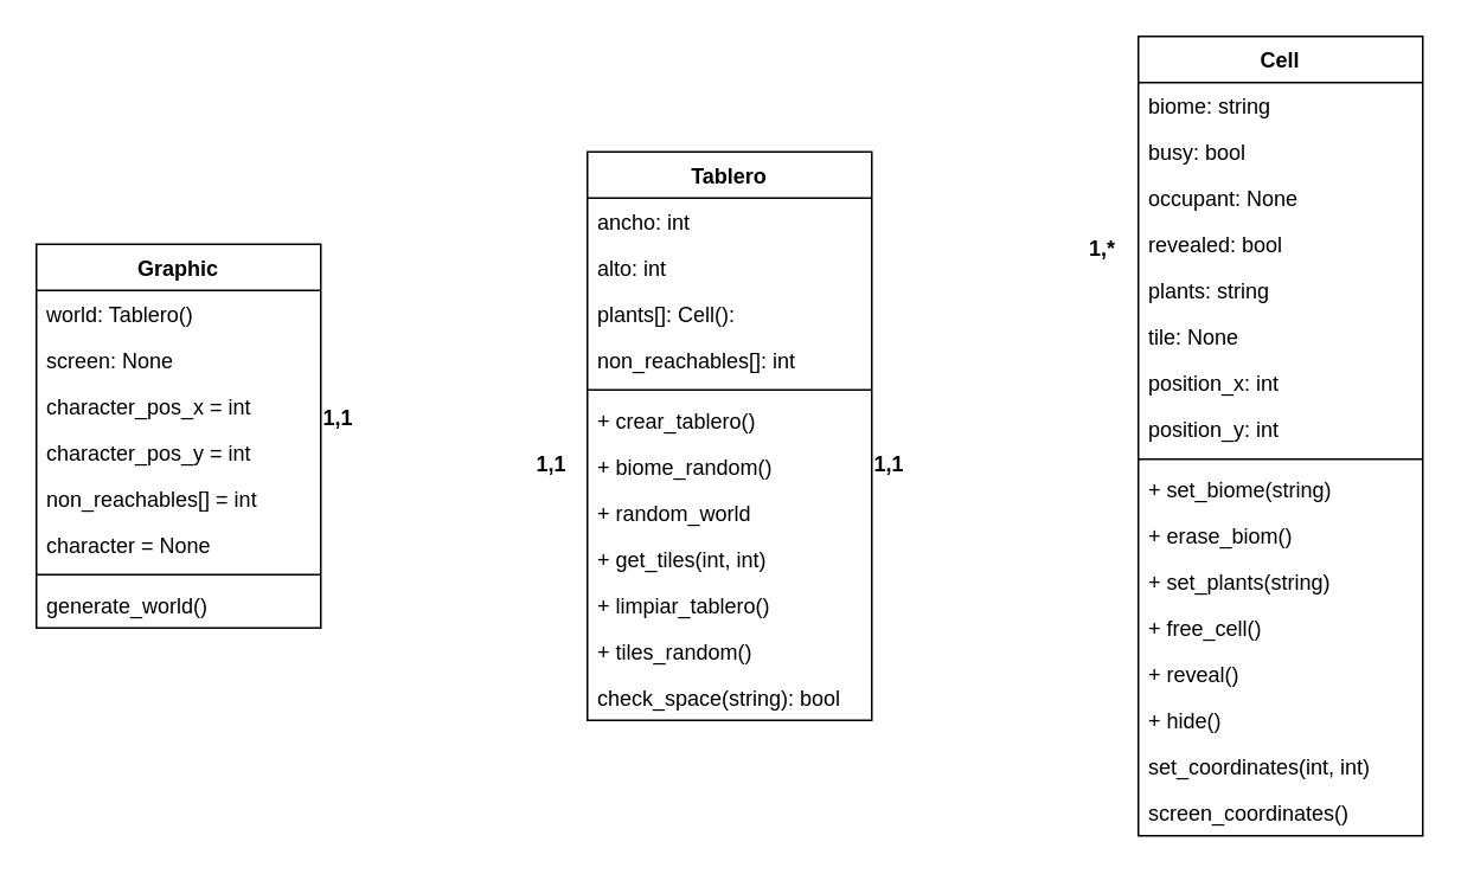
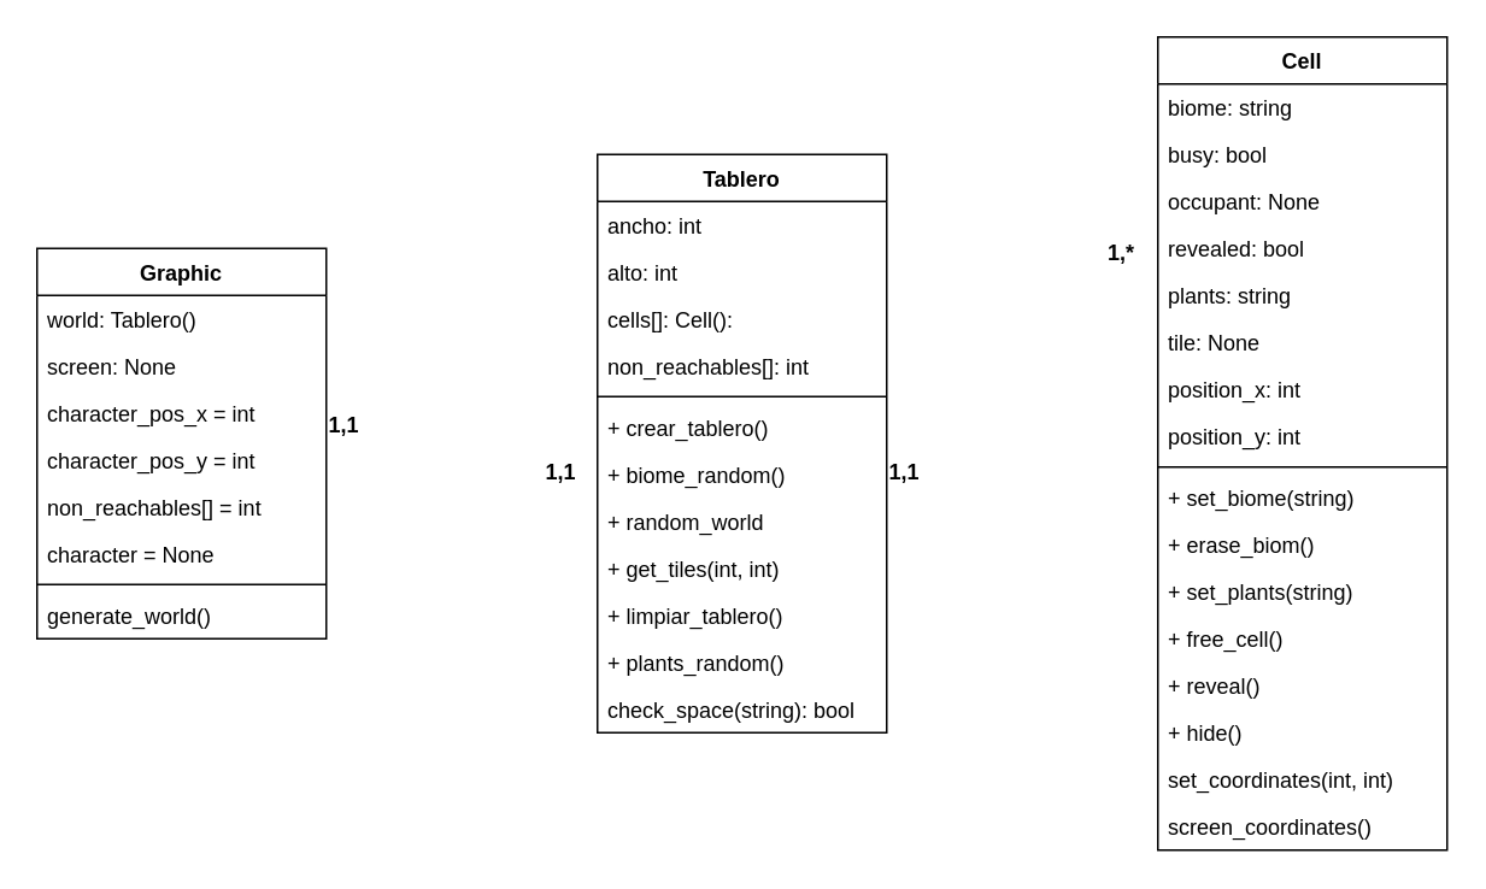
  <mxCell id="0" />
  <mxCell id="1" parent="0" />
  <mxCell id="2" value="Graphic&#10;" style="swimlane;fontStyle=1;align=center;verticalAlign=top;childLayout=stackLayout;horizontal=1;startSize=26;horizontalStack=0;resizeParent=1;resizeParentMax=0;resizeLast=0;collapsible=1;marginBottom=0;" vertex="1" parent="1"><mxGeometry x="20" y="137" width="160" height="216" as="geometry" /></mxCell>
  <mxCell id="3" value="world: Tablero()" style="text;strokeColor=none;fillColor=none;align=left;verticalAlign=top;spacingLeft=4;spacingRight=4;overflow=hidden;rotatable=0;points=[[0,0.5],[1,0.5]];portConstraint=eastwest;" vertex="1" parent="2"><mxGeometry y="26" width="160" height="26" as="geometry" /></mxCell>
  <mxCell id="4" value="screen: None" style="text;strokeColor=none;fillColor=none;align=left;verticalAlign=top;spacingLeft=4;spacingRight=4;overflow=hidden;rotatable=0;points=[[0,0.5],[1,0.5]];portConstraint=eastwest;" vertex="1" parent="2"><mxGeometry y="52" width="160" height="26" as="geometry" /></mxCell>
  <mxCell id="5" value="character_pos_x = int" style="text;strokeColor=none;fillColor=none;align=left;verticalAlign=top;spacingLeft=4;spacingRight=4;overflow=hidden;rotatable=0;points=[[0,0.5],[1,0.5]];portConstraint=eastwest;" vertex="1" parent="2"><mxGeometry y="78" width="160" height="26" as="geometry" /></mxCell>
  <mxCell id="6" value="character_pos_y = int" style="text;strokeColor=none;fillColor=none;align=left;verticalAlign=top;spacingLeft=4;spacingRight=4;overflow=hidden;rotatable=0;points=[[0,0.5],[1,0.5]];portConstraint=eastwest;" vertex="1" parent="2"><mxGeometry y="104" width="160" height="26" as="geometry" /></mxCell>
  <mxCell id="7" value="non_reachables[] = int" style="text;strokeColor=none;fillColor=none;align=left;verticalAlign=top;spacingLeft=4;spacingRight=4;overflow=hidden;rotatable=0;points=[[0,0.5],[1,0.5]];portConstraint=eastwest;" vertex="1" parent="2"><mxGeometry y="130" width="160" height="26" as="geometry" /></mxCell>
  <mxCell id="8" value="character = None" style="text;strokeColor=none;fillColor=none;align=left;verticalAlign=top;spacingLeft=4;spacingRight=4;overflow=hidden;rotatable=0;points=[[0,0.5],[1,0.5]];portConstraint=eastwest;" vertex="1" parent="2"><mxGeometry y="156" width="160" height="26" as="geometry" /></mxCell>
  <mxCell id="9" value="" style="line;strokeWidth=1;fillColor=none;align=left;verticalAlign=middle;spacingTop=-1;spacingLeft=3;spacingRight=3;rotatable=0;labelPosition=right;points=[];portConstraint=eastwest;" vertex="1" parent="2"><mxGeometry y="182" width="160" height="8" as="geometry" /></mxCell>
  <mxCell id="10" value="generate_world()" style="text;strokeColor=none;fillColor=none;align=left;verticalAlign=top;spacingLeft=4;spacingRight=4;overflow=hidden;rotatable=0;points=[[0,0.5],[1,0.5]];portConstraint=eastwest;" vertex="1" parent="2"><mxGeometry y="190" width="160" height="26" as="geometry" /></mxCell>
  <mxCell id="11" value="Cell" style="swimlane;fontStyle=1;align=center;verticalAlign=top;childLayout=stackLayout;horizontal=1;startSize=26;horizontalStack=0;resizeParent=1;resizeParentMax=0;resizeLast=0;collapsible=1;marginBottom=0;" vertex="1" parent="1"><mxGeometry x="640" y="20" width="160" height="450" as="geometry" /></mxCell>
  <mxCell id="12" value="biome: string" style="text;strokeColor=none;fillColor=none;align=left;verticalAlign=top;spacingLeft=4;spacingRight=4;overflow=hidden;rotatable=0;points=[[0,0.5],[1,0.5]];portConstraint=eastwest;" vertex="1" parent="11"><mxGeometry y="26" width="160" height="26" as="geometry" /></mxCell>
  <mxCell id="13" value="busy: bool" style="text;strokeColor=none;fillColor=none;align=left;verticalAlign=top;spacingLeft=4;spacingRight=4;overflow=hidden;rotatable=0;points=[[0,0.5],[1,0.5]];portConstraint=eastwest;" vertex="1" parent="11"><mxGeometry y="52" width="160" height="26" as="geometry" /></mxCell>
  <mxCell id="14" value="occupant: None " style="text;strokeColor=none;fillColor=none;align=left;verticalAlign=top;spacingLeft=4;spacingRight=4;overflow=hidden;rotatable=0;points=[[0,0.5],[1,0.5]];portConstraint=eastwest;" vertex="1" parent="11"><mxGeometry y="78" width="160" height="26" as="geometry" /></mxCell>
  <mxCell id="15" value="revealed: bool" style="text;strokeColor=none;fillColor=none;align=left;verticalAlign=top;spacingLeft=4;spacingRight=4;overflow=hidden;rotatable=0;points=[[0,0.5],[1,0.5]];portConstraint=eastwest;" vertex="1" parent="11"><mxGeometry y="104" width="160" height="26" as="geometry" /></mxCell>
  <mxCell id="16" value="plants: string" style="text;strokeColor=none;fillColor=none;align=left;verticalAlign=top;spacingLeft=4;spacingRight=4;overflow=hidden;rotatable=0;points=[[0,0.5],[1,0.5]];portConstraint=eastwest;" vertex="1" parent="11"><mxGeometry y="130" width="160" height="26" as="geometry" /></mxCell>
  <mxCell id="17" value="tile: None " style="text;strokeColor=none;fillColor=none;align=left;verticalAlign=top;spacingLeft=4;spacingRight=4;overflow=hidden;rotatable=0;points=[[0,0.5],[1,0.5]];portConstraint=eastwest;" vertex="1" parent="11"><mxGeometry y="156" width="160" height="26" as="geometry" /></mxCell>
  <mxCell id="18" value="position_x: int" style="text;strokeColor=none;fillColor=none;align=left;verticalAlign=top;spacingLeft=4;spacingRight=4;overflow=hidden;rotatable=0;points=[[0,0.5],[1,0.5]];portConstraint=eastwest;" vertex="1" parent="11"><mxGeometry y="182" width="160" height="26" as="geometry" /></mxCell>
  <mxCell id="19" value="position_y: int" style="text;strokeColor=none;fillColor=none;align=left;verticalAlign=top;spacingLeft=4;spacingRight=4;overflow=hidden;rotatable=0;points=[[0,0.5],[1,0.5]];portConstraint=eastwest;" vertex="1" parent="11"><mxGeometry y="208" width="160" height="26" as="geometry" /></mxCell>
  <mxCell id="20" value="" style="line;strokeWidth=1;fillColor=none;align=left;verticalAlign=middle;spacingTop=-1;spacingLeft=3;spacingRight=3;rotatable=0;labelPosition=right;points=[];portConstraint=eastwest;" vertex="1" parent="11"><mxGeometry y="234" width="160" height="8" as="geometry" /></mxCell>
  <mxCell id="21" value="+ set_biome(string)" style="text;strokeColor=none;fillColor=none;align=left;verticalAlign=top;spacingLeft=4;spacingRight=4;overflow=hidden;rotatable=0;points=[[0,0.5],[1,0.5]];portConstraint=eastwest;" vertex="1" parent="11"><mxGeometry y="242" width="160" height="26" as="geometry" /></mxCell>
  <mxCell id="22" value="+ erase_biom()" style="text;strokeColor=none;fillColor=none;align=left;verticalAlign=top;spacingLeft=4;spacingRight=4;overflow=hidden;rotatable=0;points=[[0,0.5],[1,0.5]];portConstraint=eastwest;" vertex="1" parent="11"><mxGeometry y="268" width="160" height="26" as="geometry" /></mxCell>
  <mxCell id="23" value="+ set_plants(string)" style="text;strokeColor=none;fillColor=none;align=left;verticalAlign=top;spacingLeft=4;spacingRight=4;overflow=hidden;rotatable=0;points=[[0,0.5],[1,0.5]];portConstraint=eastwest;" vertex="1" parent="11"><mxGeometry y="294" width="160" height="26" as="geometry" /></mxCell>
  <mxCell id="24" value="+ free_cell()" style="text;strokeColor=none;fillColor=none;align=left;verticalAlign=top;spacingLeft=4;spacingRight=4;overflow=hidden;rotatable=0;points=[[0,0.5],[1,0.5]];portConstraint=eastwest;" vertex="1" parent="11"><mxGeometry y="320" width="160" height="26" as="geometry" /></mxCell>
  <mxCell id="25" value="+ reveal()" style="text;strokeColor=none;fillColor=none;align=left;verticalAlign=top;spacingLeft=4;spacingRight=4;overflow=hidden;rotatable=0;points=[[0,0.5],[1,0.5]];portConstraint=eastwest;" vertex="1" parent="11"><mxGeometry y="346" width="160" height="26" as="geometry" /></mxCell>
  <mxCell id="26" value="+ hide()" style="text;strokeColor=none;fillColor=none;align=left;verticalAlign=top;spacingLeft=4;spacingRight=4;overflow=hidden;rotatable=0;points=[[0,0.5],[1,0.5]];portConstraint=eastwest;" vertex="1" parent="11"><mxGeometry y="372" width="160" height="26" as="geometry" /></mxCell>
  <mxCell id="27" value="set_coordinates(int, int)" style="text;strokeColor=none;fillColor=none;align=left;verticalAlign=top;spacingLeft=4;spacingRight=4;overflow=hidden;rotatable=0;points=[[0,0.5],[1,0.5]];portConstraint=eastwest;" vertex="1" parent="11"><mxGeometry y="398" width="160" height="26" as="geometry" /></mxCell>
  <mxCell id="28" value="screen_coordinates()" style="text;strokeColor=none;fillColor=none;align=left;verticalAlign=top;spacingLeft=4;spacingRight=4;overflow=hidden;rotatable=0;points=[[0,0.5],[1,0.5]];portConstraint=eastwest;" vertex="1" parent="11"><mxGeometry y="424" width="160" height="26" as="geometry" /></mxCell>
  <mxCell id="29" value="Tablero&#10;" style="swimlane;fontStyle=1;align=center;verticalAlign=top;childLayout=stackLayout;horizontal=1;startSize=26;horizontalStack=0;resizeParent=1;resizeParentMax=0;resizeLast=0;collapsible=1;marginBottom=0;" vertex="1" parent="1"><mxGeometry x="330" y="85" width="160" height="320" as="geometry" /></mxCell>
  <mxCell id="30" value="ancho: int" style="text;strokeColor=none;fillColor=none;align=left;verticalAlign=top;spacingLeft=4;spacingRight=4;overflow=hidden;rotatable=0;points=[[0,0.5],[1,0.5]];portConstraint=eastwest;" vertex="1" parent="29"><mxGeometry y="26" width="160" height="26" as="geometry" /></mxCell>
  <mxCell id="31" value="alto: int" style="text;strokeColor=none;fillColor=none;align=left;verticalAlign=top;spacingLeft=4;spacingRight=4;overflow=hidden;rotatable=0;points=[[0,0.5],[1,0.5]];portConstraint=eastwest;" vertex="1" parent="29"><mxGeometry y="52" width="160" height="26" as="geometry" /></mxCell>
- <mxCell id="32" value="plants[]: Cell(): " style="text;strokeColor=none;fillColor=none;align=left;verticalAlign=top;spacingLeft=4;spacingRight=4;overflow=hidden;rotatable=0;points=[[0,0.5],[1,0.5]];portConstraint=eastwest;" vertex="1" parent="29"><mxGeometry y="78" width="160" height="26" as="geometry" /></mxCell>
+ <mxCell id="32" value="cells[]: Cell(): " style="text;strokeColor=none;fillColor=none;align=left;verticalAlign=top;spacingLeft=4;spacingRight=4;overflow=hidden;rotatable=0;points=[[0,0.5],[1,0.5]];portConstraint=eastwest;" vertex="1" parent="29"><mxGeometry y="78" width="160" height="26" as="geometry" /></mxCell>
  <mxCell id="33" value="non_reachables[]: int" style="text;strokeColor=none;fillColor=none;align=left;verticalAlign=top;spacingLeft=4;spacingRight=4;overflow=hidden;rotatable=0;points=[[0,0.5],[1,0.5]];portConstraint=eastwest;" vertex="1" parent="29"><mxGeometry y="104" width="160" height="26" as="geometry" /></mxCell>
  <mxCell id="34" value="" style="line;strokeWidth=1;fillColor=none;align=left;verticalAlign=middle;spacingTop=-1;spacingLeft=3;spacingRight=3;rotatable=0;labelPosition=right;points=[];portConstraint=eastwest;" vertex="1" parent="29"><mxGeometry y="130" width="160" height="8" as="geometry" /></mxCell>
  <mxCell id="35" value="+ crear_tablero()" style="text;strokeColor=none;fillColor=none;align=left;verticalAlign=top;spacingLeft=4;spacingRight=4;overflow=hidden;rotatable=0;points=[[0,0.5],[1,0.5]];portConstraint=eastwest;" vertex="1" parent="29"><mxGeometry y="138" width="160" height="26" as="geometry" /></mxCell>
  <mxCell id="36" value="+ biome_random()" style="text;strokeColor=none;fillColor=none;align=left;verticalAlign=top;spacingLeft=4;spacingRight=4;overflow=hidden;rotatable=0;points=[[0,0.5],[1,0.5]];portConstraint=eastwest;" vertex="1" parent="29"><mxGeometry y="164" width="160" height="26" as="geometry" /></mxCell>
  <mxCell id="37" value="+ random_world" style="text;strokeColor=none;fillColor=none;align=left;verticalAlign=top;spacingLeft=4;spacingRight=4;overflow=hidden;rotatable=0;points=[[0,0.5],[1,0.5]];portConstraint=eastwest;" vertex="1" parent="29"><mxGeometry y="190" width="160" height="26" as="geometry" /></mxCell>
  <mxCell id="38" value="+ get_tiles(int, int)" style="text;strokeColor=none;fillColor=none;align=left;verticalAlign=top;spacingLeft=4;spacingRight=4;overflow=hidden;rotatable=0;points=[[0,0.5],[1,0.5]];portConstraint=eastwest;" vertex="1" parent="29"><mxGeometry y="216" width="160" height="26" as="geometry" /></mxCell>
  <mxCell id="39" value="+ limpiar_tablero()" style="text;strokeColor=none;fillColor=none;align=left;verticalAlign=top;spacingLeft=4;spacingRight=4;overflow=hidden;rotatable=0;points=[[0,0.5],[1,0.5]];portConstraint=eastwest;" vertex="1" parent="29"><mxGeometry y="242" width="160" height="26" as="geometry" /></mxCell>
- <mxCell id="40" value="+ tiles_random()" style="text;strokeColor=none;fillColor=none;align=left;verticalAlign=top;spacingLeft=4;spacingRight=4;overflow=hidden;rotatable=0;points=[[0,0.5],[1,0.5]];portConstraint=eastwest;" vertex="1" parent="29"><mxGeometry y="268" width="160" height="26" as="geometry" /></mxCell>
+ <mxCell id="40" value="+ plants_random()" style="text;strokeColor=none;fillColor=none;align=left;verticalAlign=top;spacingLeft=4;spacingRight=4;overflow=hidden;rotatable=0;points=[[0,0.5],[1,0.5]];portConstraint=eastwest;" vertex="1" parent="29"><mxGeometry y="268" width="160" height="26" as="geometry" /></mxCell>
  <mxCell id="41" value="check_space(string): bool" style="text;strokeColor=none;fillColor=none;align=left;verticalAlign=top;spacingLeft=4;spacingRight=4;overflow=hidden;rotatable=0;points=[[0,0.5],[1,0.5]];portConstraint=eastwest;" vertex="1" parent="29"><mxGeometry y="294" width="160" height="26" as="geometry" /></mxCell>
  <mxCell id="42" value="1,1" style="text;align=center;fontStyle=1;verticalAlign=middle;spacingLeft=3;spacingRight=3;strokeColor=none;rotatable=0;points=[[0,0.5],[1,0.5]];portConstraint=eastwest;" vertex="1" parent="1"><mxGeometry x="180" y="221" width="20" height="26" as="geometry" /></mxCell>
  <mxCell id="43" value="1,1" style="text;align=center;fontStyle=1;verticalAlign=middle;spacingLeft=3;spacingRight=3;strokeColor=none;rotatable=0;points=[[0,0.5],[1,0.5]];portConstraint=eastwest;" vertex="1" parent="1"><mxGeometry x="300" y="247" width="20" height="26" as="geometry" /></mxCell>
  <mxCell id="44" value="1,1" style="text;align=center;fontStyle=1;verticalAlign=middle;spacingLeft=3;spacingRight=3;strokeColor=none;rotatable=0;points=[[0,0.5],[1,0.5]];portConstraint=eastwest;" vertex="1" parent="1"><mxGeometry x="490" y="247" width="20" height="26" as="geometry" /></mxCell>
  <mxCell id="45" value="1,*" style="text;align=center;fontStyle=1;verticalAlign=middle;spacingLeft=3;spacingRight=3;strokeColor=none;rotatable=0;points=[[0,0.5],[1,0.5]];portConstraint=eastwest;" vertex="1" parent="1"><mxGeometry x="610" y="126" width="20" height="26" as="geometry" /></mxCell>
